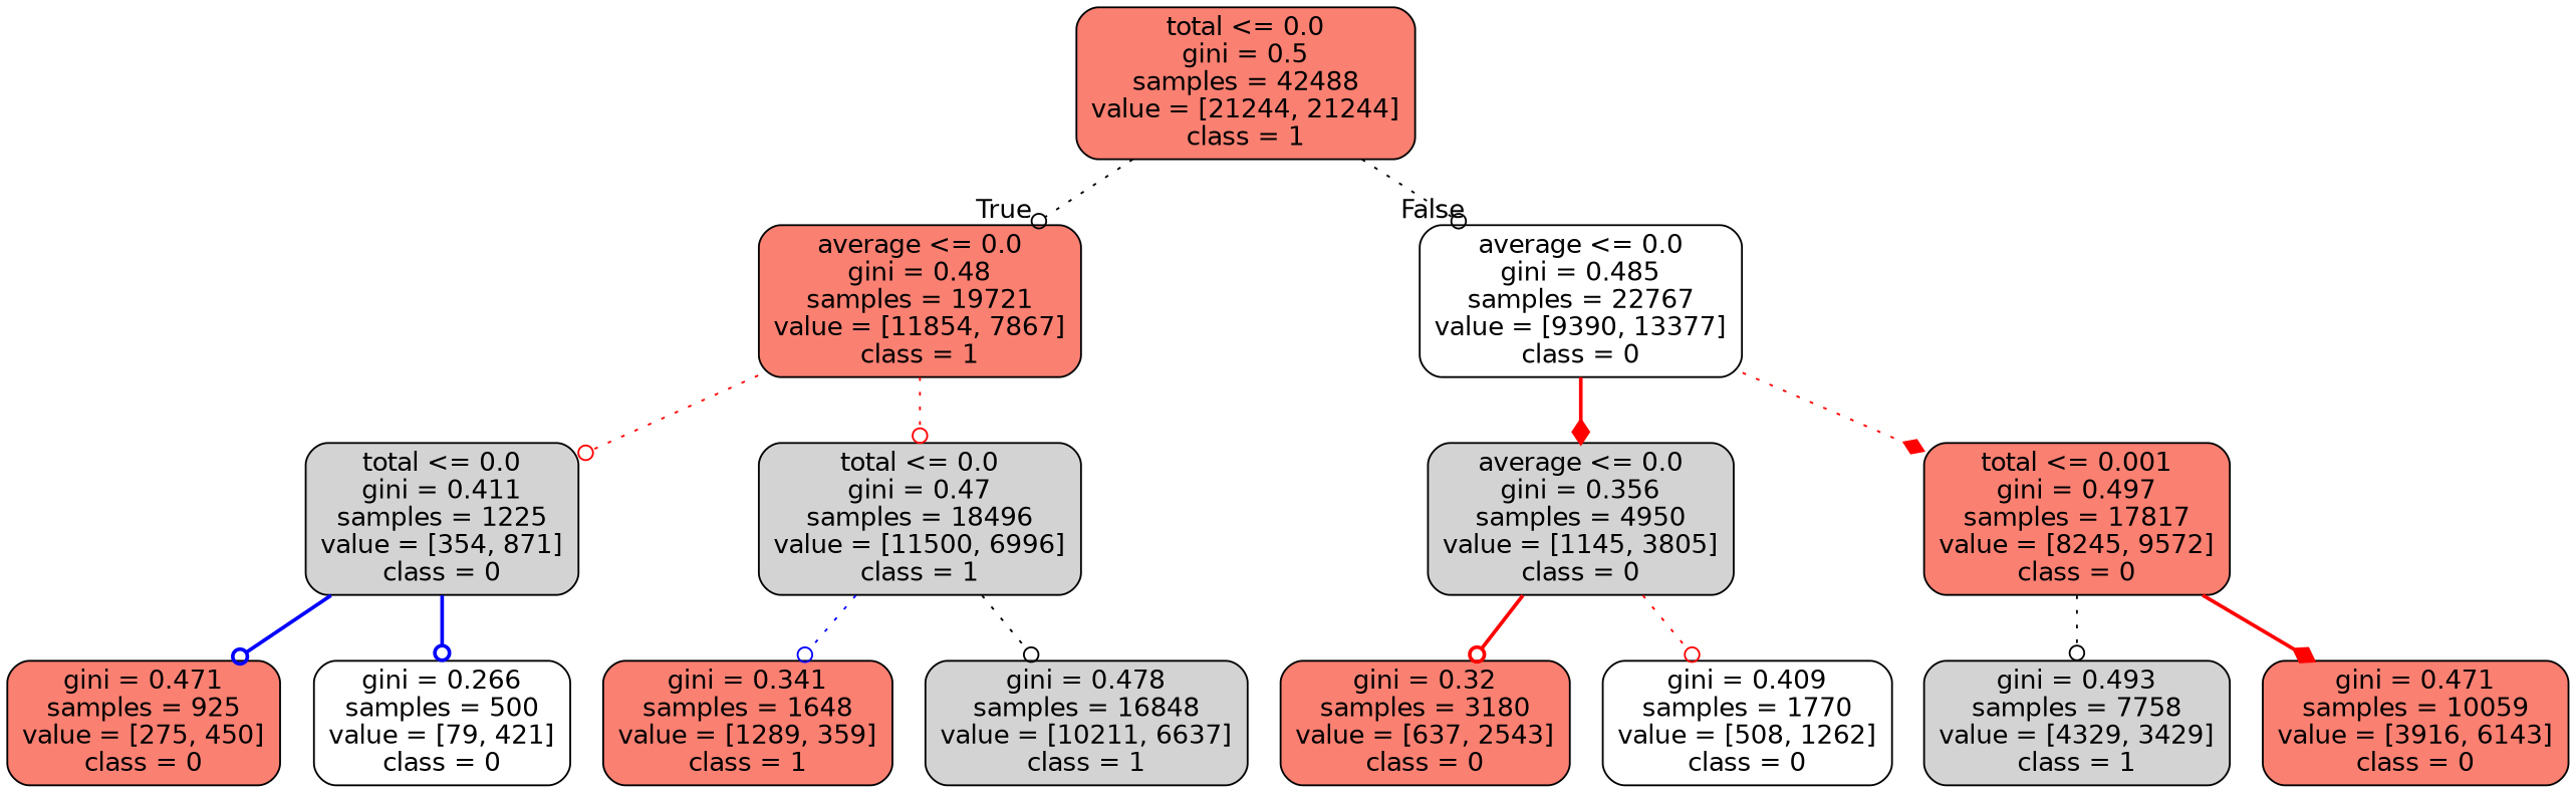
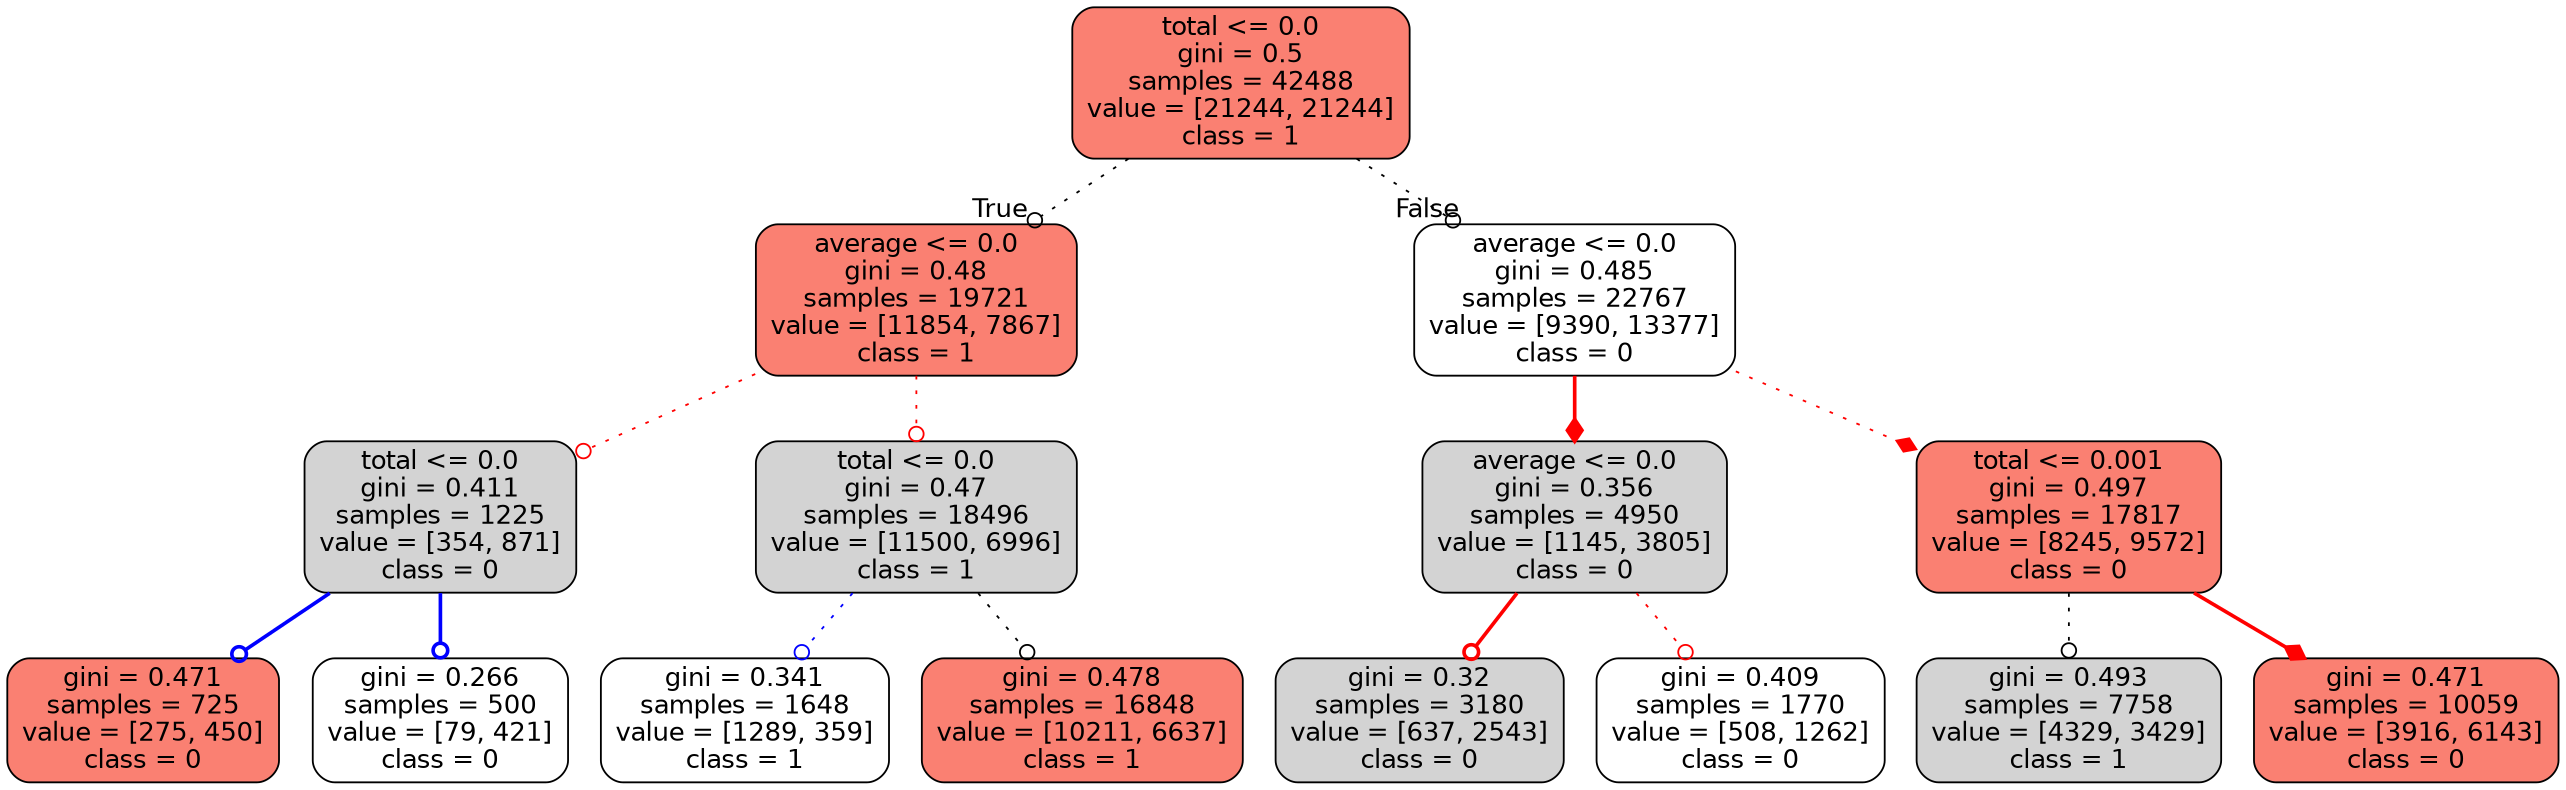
  digraph {
    node [color=black fillcolor=salmon fontname=helvetica shape=box style="filled, rounded"]
    edge [arrowhead=odot color=red fontname=helvetica style=dotted]
    n1 [label="total <= 0.0\ngini = 0.5\nsamples = 42488\nvalue = [21244, 21244]\nclass = 1"]
    n2 [label="average <= 0.0\ngini = 0.48\nsamples = 19721\nvalue = [11854, 7867]\nclass = 1"]
    n3 [fillcolor=white label="average <= 0.0\ngini = 0.485\nsamples = 22767\nvalue = [9390, 13377]\nclass = 0"]
    n4 [fillcolor=lightgrey label="total <= 0.0\ngini = 0.411\nsamples = 1225\nvalue = [354, 871]\nclass = 0"]
    n5 [fillcolor=lightgrey label="total <= 0.0\ngini = 0.47\nsamples = 18496\nvalue = [11500, 6996]\nclass = 1"]
    n6 [fillcolor=lightgrey label="average <= 0.0\ngini = 0.356\nsamples = 4950\nvalue = [1145, 3805]\nclass = 0"]
    n7 [label="total <= 0.001\ngini = 0.497\nsamples = 17817\nvalue = [8245, 9572]\nclass = 0"]
-   n8 [label="gini = 0.471\nsamples = 925\nvalue = [275, 450]\nclass = 0"]
+   n8 [label="gini = 0.471\nsamples = 725\nvalue = [275, 450]\nclass = 0"]
    n9 [fillcolor=white label="gini = 0.266\nsamples = 500\nvalue = [79, 421]\nclass = 0"]
-   n10 [label="gini = 0.341\nsamples = 1648\nvalue = [1289, 359]\nclass = 1"]
-   n11 [fillcolor=lightgrey label="gini = 0.478\nsamples = 16848\nvalue = [10211, 6637]\nclass = 1"]
-   n12 [label="gini = 0.32\nsamples = 3180\nvalue = [637, 2543]\nclass = 0"]
+   n10 [fillcolor=white label="gini = 0.341\nsamples = 1648\nvalue = [1289, 359]\nclass = 1"]
+   n11 [label="gini = 0.478\nsamples = 16848\nvalue = [10211, 6637]\nclass = 1"]
+   n12 [fillcolor=lightgrey label="gini = 0.32\nsamples = 3180\nvalue = [637, 2543]\nclass = 0"]
    n13 [fillcolor=white label="gini = 0.409\nsamples = 1770\nvalue = [508, 1262]\nclass = 0"]
    n14 [fillcolor=lightgrey label="gini = 0.493\nsamples = 7758\nvalue = [4329, 3429]\nclass = 1"]
    n15 [label="gini = 0.471\nsamples = 10059\nvalue = [3916, 6143]\nclass = 0"]
    n1 -> n2 [color=black headlabel=True labelangle=45 labeldistance=2.5]
    n1 -> n3 [color=black headlabel=False labelangle=-45 labeldistance=2.5]
    n2 -> n4
    n2 -> n5
    n3 -> n6 [arrowhead=diamond style=bold]
    n3 -> n7 [arrowhead=diamond]
    n4 -> n8 [color=blue style=bold]
    n4 -> n9 [color=blue style=bold]
    n5 -> n10 [color=blue]
    n5 -> n11 [color=black]
    n6 -> n12 [style=bold]
    n6 -> n13
    n7 -> n14 [color=black]
    n7 -> n15 [arrowhead=diamond style=bold]
  }
